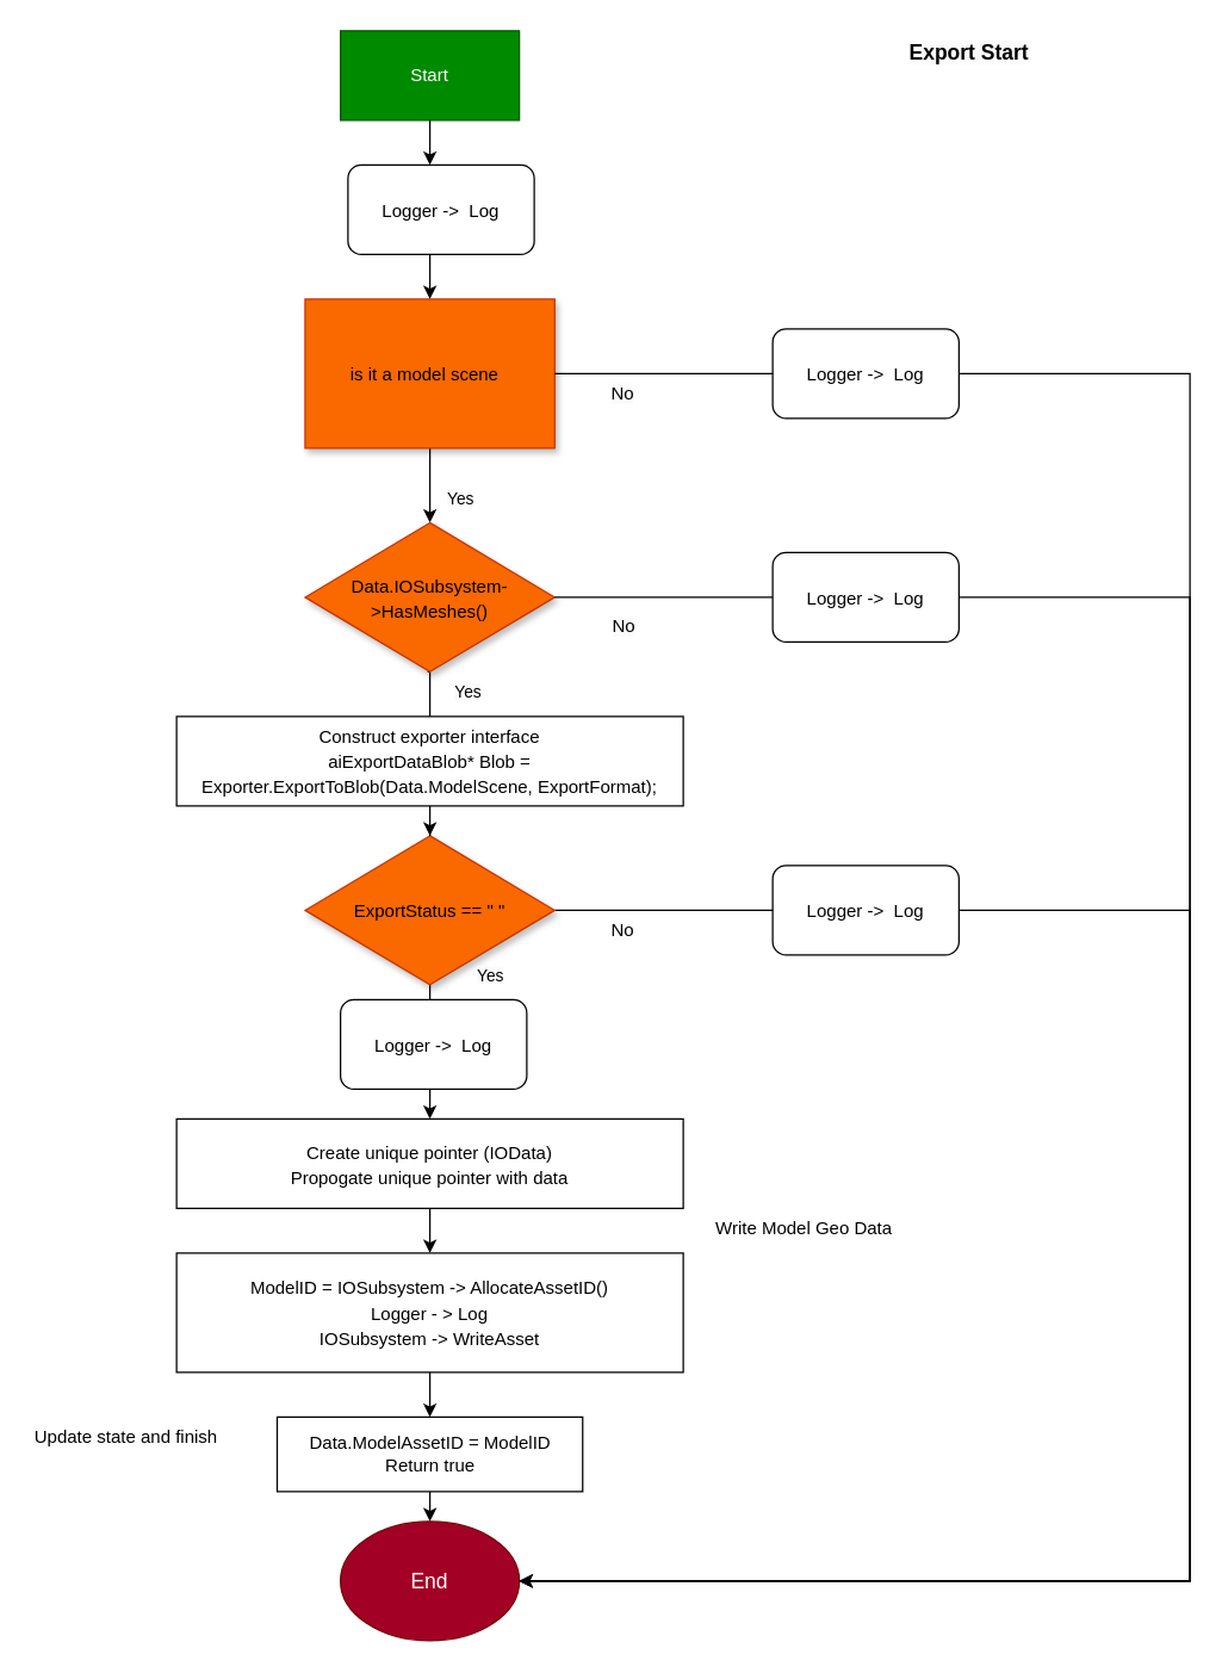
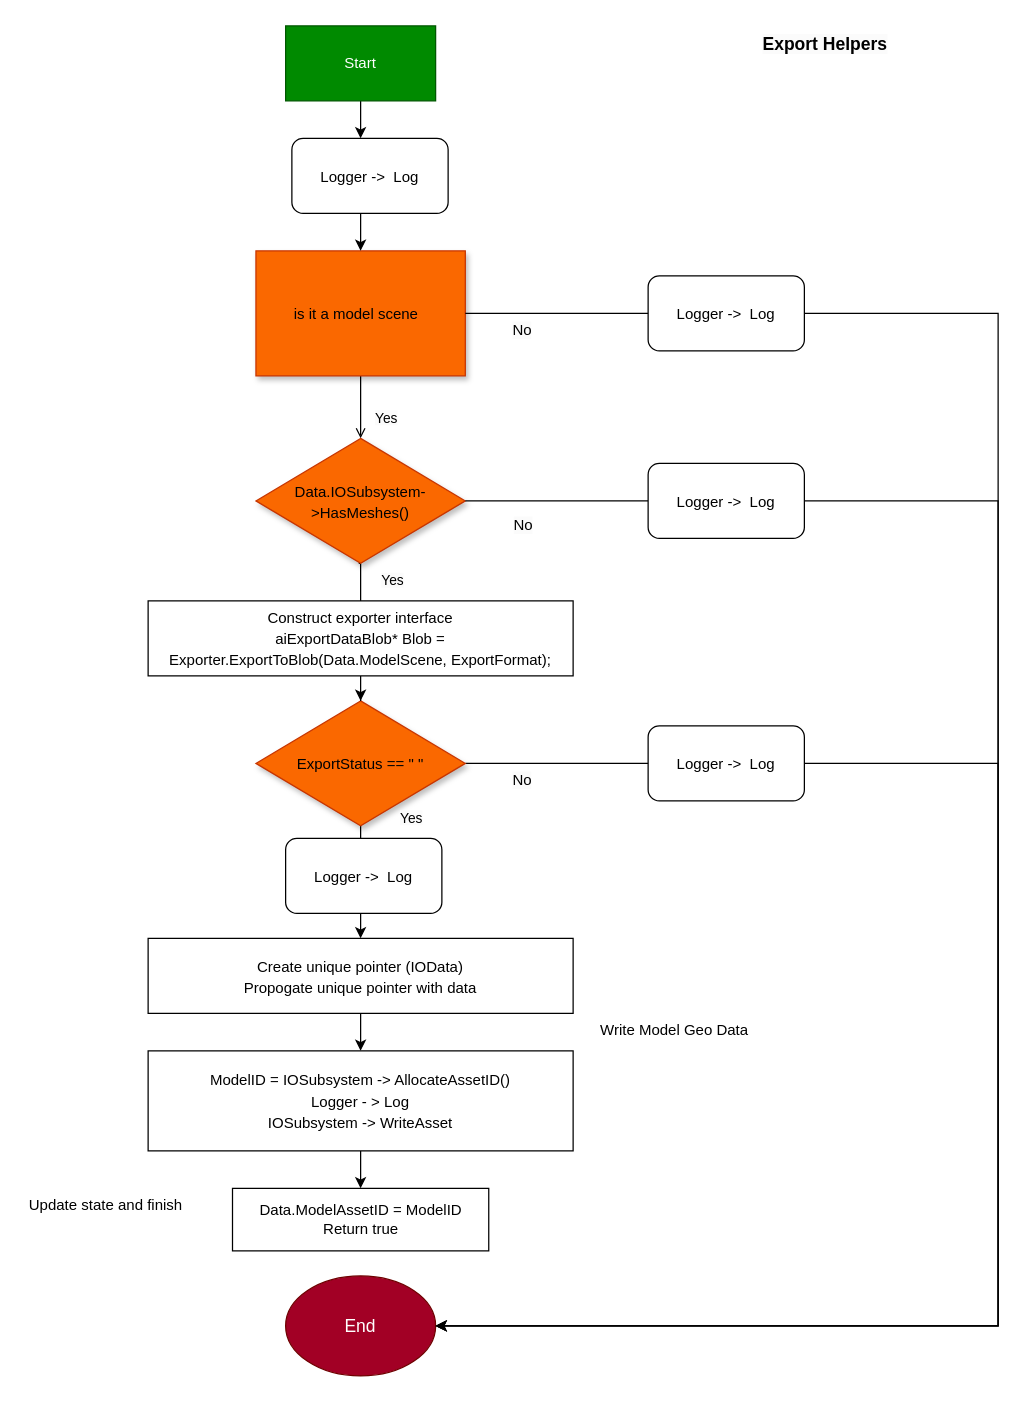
  <mxCell id="0" />
  <mxCell id="1" parent="0" />
  <mxCell id="2" style="edgeStyle=orthogonalEdgeStyle;rounded=0;orthogonalLoop=1;jettySize=auto;html=1;exitX=0.5;exitY=1;exitDx=0;exitDy=0;entryX=0.5;entryY=0;entryDx=0;entryDy=0;" edge="1" parent="1" source="3"><mxGeometry relative="1" as="geometry"><mxPoint x="288" y="110" as="targetPoint" /></mxGeometry></mxCell>
  <mxCell id="3" value="Start" style="rounded=0;whiteSpace=wrap;html=1;fontColor=#ffffff;fillColor=#008a00;strokeColor=#005700;" vertex="1" parent="1"><mxGeometry x="228" y="20" width="120" height="60" as="geometry" /></mxCell>
  <mxCell id="4" value="End" style="ellipse;whiteSpace=wrap;html=1;labelBackgroundColor=none;fontSize=14;labelBorderColor=none;fillColor=#a20025;fontColor=#ffffff;strokeColor=#6F0000;" vertex="1" parent="1"><mxGeometry x="228" y="1020" width="120" height="80" as="geometry" /></mxCell>
  <mxCell id="5" style="edgeStyle=orthogonalEdgeStyle;rounded=0;orthogonalLoop=1;jettySize=auto;html=1;entryX=1;entryY=0.5;entryDx=0;entryDy=0;startArrow=none;" edge="1" parent="1" source="33" target="4"><mxGeometry relative="1" as="geometry"><Array as="points"><mxPoint x="798" y="250" /><mxPoint x="798" y="1060" /></Array></mxGeometry></mxCell>
- <mxCell id="6" style="edgeStyle=orthogonalEdgeStyle;rounded=0;orthogonalLoop=1;jettySize=auto;html=1;exitX=0.5;exitY=1;exitDx=0;exitDy=0;entryX=0.5;entryY=0;entryDx=0;entryDy=0;fontSize=12;" edge="1" parent="1" source="7" target="15"><mxGeometry relative="1" as="geometry" /></mxCell>
+ <mxCell id="6" style="edgeStyle=orthogonalEdgeStyle;rounded=0;orthogonalLoop=1;jettySize=auto;html=1;exitX=0.5;exitY=1;exitDx=0;exitDy=0;entryX=0.5;entryY=0;entryDx=0;entryDy=0;fontSize=12;endArrow=open;" edge="1" parent="1" source="7" target="15"><mxGeometry relative="1" as="geometry" /></mxCell>
  <mxCell id="7" value="&lt;span style=&quot;font-size: 12px;&quot;&gt;is it a model scene&amp;nbsp;&amp;nbsp;&lt;/span&gt;" style="whiteSpace=wrap;html=1;labelBackgroundColor=none;fontSize=14;labelBorderColor=none;shadow=1;fillColor=#fa6800;fontColor=#000000;strokeColor=#C73500;rounded=0;" vertex="1" parent="1"><mxGeometry x="204.25" y="200" width="167.5" height="100" as="geometry" /></mxCell>
  <mxCell id="8" value="Update state and finish" style="text;whiteSpace=wrap;html=1;" vertex="1" parent="1"><mxGeometry x="20.5" y="950" width="150" height="40" as="geometry" /></mxCell>
- <mxCell id="9" style="edgeStyle=orthogonalEdgeStyle;rounded=0;orthogonalLoop=1;jettySize=auto;html=1;exitX=0.5;exitY=1;exitDx=0;exitDy=0;entryX=0.5;entryY=0;entryDx=0;entryDy=0;" edge="1" parent="1" source="10" target="4"><mxGeometry relative="1" as="geometry" /></mxCell>
  <mxCell id="10" value="&lt;div style=&quot;font-size: 12px;&quot;&gt;&lt;font style=&quot;font-size: 12px;&quot;&gt;Data.ModelAssetID = ModelID&lt;br&gt;&lt;/font&gt;&lt;/div&gt;&lt;div style=&quot;font-size: 12px;&quot;&gt;&lt;font style=&quot;font-size: 12px;&quot;&gt;Return true&lt;/font&gt;&lt;/div&gt;" style="rounded=0;whiteSpace=wrap;html=1;labelBackgroundColor=none;fontSize=14;labelBorderColor=none;" vertex="1" parent="1"><mxGeometry x="185.5" y="950" width="205" height="50" as="geometry" /></mxCell>
  <mxCell id="11" style="edgeStyle=orthogonalEdgeStyle;rounded=0;orthogonalLoop=1;jettySize=auto;html=1;exitX=0.5;exitY=1;exitDx=0;exitDy=0;entryX=0.5;entryY=0;entryDx=0;entryDy=0;fontSize=12;" edge="1" parent="1" target="7"><mxGeometry relative="1" as="geometry"><mxPoint x="288" y="170" as="sourcePoint" /></mxGeometry></mxCell>
  <mxCell id="12" value="&lt;meta charset=&quot;utf-8&quot;&gt;&lt;span style=&quot;color: rgb(0, 0, 0); font-family: Helvetica; font-size: 12px; font-style: normal; font-variant-ligatures: normal; font-variant-caps: normal; font-weight: 400; letter-spacing: normal; orphans: 2; text-align: center; text-indent: 0px; text-transform: none; widows: 2; word-spacing: 0px; -webkit-text-stroke-width: 0px; background-color: rgb(251, 251, 251); text-decoration-thickness: initial; text-decoration-style: initial; text-decoration-color: initial; float: none; display: inline !important;&quot;&gt;No&lt;/span&gt;" style="edgeStyle=orthogonalEdgeStyle;rounded=0;orthogonalLoop=1;jettySize=auto;html=1;startArrow=none;" edge="1" parent="1" source="35" target="4"><mxGeometry x="-1" y="-226" relative="1" as="geometry"><mxPoint x="368" y="1070" as="targetPoint" /><Array as="points"><mxPoint x="798" y="400" /><mxPoint x="798" y="1060" /></Array><mxPoint x="-225" y="-206" as="offset" /></mxGeometry></mxCell>
  <mxCell id="13" style="edgeStyle=orthogonalEdgeStyle;rounded=0;orthogonalLoop=1;jettySize=auto;html=1;exitX=0.5;exitY=1;exitDx=0;exitDy=0;fontSize=12;" edge="1" parent="1" source="15"><mxGeometry relative="1" as="geometry"><mxPoint x="287" y="430" as="targetPoint" /></mxGeometry></mxCell>
  <mxCell id="14" style="edgeStyle=orthogonalEdgeStyle;rounded=0;orthogonalLoop=1;jettySize=auto;html=1;exitX=0.5;exitY=1;exitDx=0;exitDy=0;fontSize=14;" edge="1" parent="1" source="15"><mxGeometry relative="1" as="geometry"><mxPoint x="288" y="530" as="targetPoint" /></mxGeometry></mxCell>
  <mxCell id="15" value="&lt;font style=&quot;font-size: 12px;&quot;&gt;Data.IOSubsystem-&amp;gt;HasMeshes()&lt;/font&gt;" style="rhombus;whiteSpace=wrap;html=1;labelBackgroundColor=none;fontSize=14;labelBorderColor=none;shadow=1;fillColor=#fa6800;fontColor=#000000;strokeColor=#C73500;" vertex="1" parent="1"><mxGeometry x="204.25" y="350" width="167.5" height="100" as="geometry" /></mxCell>
  <mxCell id="16" style="edgeStyle=orthogonalEdgeStyle;rounded=0;orthogonalLoop=1;jettySize=auto;html=1;fontSize=12;entryX=1;entryY=0.5;entryDx=0;entryDy=0;" edge="1" parent="1" source="18" target="4"><mxGeometry relative="1" as="geometry"><mxPoint x="338" y="1060" as="targetPoint" /><Array as="points"><mxPoint x="798" y="610" /><mxPoint x="798" y="1060" /></Array></mxGeometry></mxCell>
  <mxCell id="17" style="edgeStyle=orthogonalEdgeStyle;rounded=0;orthogonalLoop=1;jettySize=auto;html=1;exitX=0.5;exitY=1;exitDx=0;exitDy=0;entryX=0.5;entryY=0;entryDx=0;entryDy=0;fontSize=12;" edge="1" parent="1" source="18" target="27"><mxGeometry relative="1" as="geometry" /></mxCell>
  <mxCell id="18" value="&lt;span style=&quot;font-size: 12px;&quot;&gt;ExportStatus == &quot; &quot;&lt;/span&gt;" style="rhombus;whiteSpace=wrap;html=1;labelBackgroundColor=none;fontSize=14;labelBorderColor=none;shadow=1;fillColor=#fa6800;fontColor=#000000;strokeColor=#C73500;" vertex="1" parent="1"><mxGeometry x="204.25" y="560" width="167.5" height="100" as="geometry" /></mxCell>
- <mxCell id="19" value="&lt;span style=&quot;color: rgb(0, 0, 0); font-family: Helvetica; font-size: 14px; font-style: normal; font-variant-ligatures: normal; font-variant-caps: normal; letter-spacing: normal; orphans: 2; text-align: left; text-indent: 0px; text-transform: none; widows: 2; word-spacing: 0px; -webkit-text-stroke-width: 0px; background-color: rgb(251, 251, 251); text-decoration-thickness: initial; text-decoration-style: initial; text-decoration-color: initial; float: none; display: inline !important;&quot;&gt;&lt;b&gt;Export Start&lt;br&gt;&lt;/b&gt;&lt;br&gt;&lt;/span&gt;" style="text;whiteSpace=wrap;html=1;" vertex="1" parent="1"><mxGeometry x="608" y="20" width="130" height="40" as="geometry" /></mxCell>
+ <mxCell id="19" value="&lt;span style=&quot;color: rgb(0, 0, 0); font-family: Helvetica; font-size: 14px; font-style: normal; font-variant-ligatures: normal; font-variant-caps: normal; letter-spacing: normal; orphans: 2; text-align: left; text-indent: 0px; text-transform: none; widows: 2; word-spacing: 0px; -webkit-text-stroke-width: 0px; background-color: rgb(251, 251, 251); text-decoration-thickness: initial; text-decoration-style: initial; text-decoration-color: initial; float: none; display: inline !important;&quot;&gt;&lt;b&gt;Export Helpers&lt;br&gt;&lt;/b&gt;&lt;br&gt;&lt;/span&gt;" style="text;whiteSpace=wrap;html=1;" vertex="1" parent="1"><mxGeometry x="608" y="20" width="130" height="40" as="geometry" /></mxCell>
  <mxCell id="20" value="&lt;meta charset=&quot;utf-8&quot;&gt;&lt;span style=&quot;color: rgb(0, 0, 0); font-family: Helvetica; font-size: 12px; font-style: normal; font-variant-ligatures: normal; font-variant-caps: normal; font-weight: 400; letter-spacing: normal; orphans: 2; text-align: center; text-indent: 0px; text-transform: none; widows: 2; word-spacing: 0px; -webkit-text-stroke-width: 0px; background-color: rgb(251, 251, 251); text-decoration-thickness: initial; text-decoration-style: initial; text-decoration-color: initial; float: none; display: inline !important;&quot;&gt;No&lt;/span&gt;" style="text;whiteSpace=wrap;html=1;" vertex="1" parent="1"><mxGeometry x="408" y="250" width="50" height="40" as="geometry" /></mxCell>
  <mxCell id="21" value="&lt;meta charset=&quot;utf-8&quot;&gt;&lt;span style=&quot;color: rgb(0, 0, 0); font-family: Helvetica; font-size: 11px; font-style: normal; font-variant-ligatures: normal; font-variant-caps: normal; font-weight: 400; letter-spacing: normal; orphans: 2; text-align: center; text-indent: 0px; text-transform: none; widows: 2; word-spacing: 0px; -webkit-text-stroke-width: 0px; background-color: rgb(251, 251, 251); text-decoration-thickness: initial; text-decoration-style: initial; text-decoration-color: initial; float: none; display: inline !important;&quot;&gt;Yes&lt;/span&gt;" style="text;whiteSpace=wrap;html=1;fontSize=12;" vertex="1" parent="1"><mxGeometry x="303" y="450" width="50" height="40" as="geometry" /></mxCell>
  <mxCell id="22" value="&lt;meta charset=&quot;utf-8&quot;&gt;&lt;span style=&quot;color: rgb(0, 0, 0); font-family: Helvetica; font-size: 11px; font-style: normal; font-variant-ligatures: normal; font-variant-caps: normal; font-weight: 400; letter-spacing: normal; orphans: 2; text-align: center; text-indent: 0px; text-transform: none; widows: 2; word-spacing: 0px; -webkit-text-stroke-width: 0px; background-color: rgb(251, 251, 251); text-decoration-thickness: initial; text-decoration-style: initial; text-decoration-color: initial; float: none; display: inline !important;&quot;&gt;Yes&lt;/span&gt;" style="text;whiteSpace=wrap;html=1;fontSize=12;" vertex="1" parent="1"><mxGeometry x="298" y="320" width="50" height="40" as="geometry" /></mxCell>
  <mxCell id="23" style="edgeStyle=orthogonalEdgeStyle;rounded=0;orthogonalLoop=1;jettySize=auto;html=1;entryX=0.5;entryY=0;entryDx=0;entryDy=0;fontSize=12;" edge="1" parent="1" source="24" target="18"><mxGeometry relative="1" as="geometry" /></mxCell>
  <mxCell id="24" value="&lt;span style=&quot;font-size: 12px;&quot;&gt;&lt;font style=&quot;font-size: 12px;&quot;&gt;Construct exporter interface&lt;br&gt;&lt;span style=&quot;&quot;&gt;aiExportDataBlob* Blob = Exporter.ExportToBlob(Data.ModelScene, ExportFormat);&lt;/span&gt;&lt;br&gt;&lt;/font&gt;&lt;/span&gt;" style="rounded=0;whiteSpace=wrap;html=1;labelBackgroundColor=none;fontSize=14;labelBorderColor=none;" vertex="1" parent="1"><mxGeometry x="118" y="480" width="340" height="60" as="geometry" /></mxCell>
  <mxCell id="25" value="Write Model Geo Data" style="text;whiteSpace=wrap;html=1;" vertex="1" parent="1"><mxGeometry x="478" y="810" width="150" height="40" as="geometry" /></mxCell>
  <mxCell id="26" style="edgeStyle=orthogonalEdgeStyle;rounded=0;orthogonalLoop=1;jettySize=auto;html=1;exitX=0.5;exitY=1;exitDx=0;exitDy=0;entryX=0.5;entryY=0;entryDx=0;entryDy=0;fontSize=12;" edge="1" parent="1" source="27" target="29"><mxGeometry relative="1" as="geometry" /></mxCell>
  <mxCell id="27" value="&lt;span style=&quot;font-size: 12px;&quot;&gt;&lt;font style=&quot;font-size: 12px;&quot;&gt;&lt;span style=&quot;&quot;&gt;Create unique pointer (IOData)&lt;br&gt;&lt;/span&gt;Propogate unique pointer with data&lt;br&gt;&lt;/font&gt;&lt;/span&gt;" style="rounded=0;whiteSpace=wrap;html=1;labelBackgroundColor=none;fontSize=14;labelBorderColor=none;" vertex="1" parent="1"><mxGeometry x="118" y="750" width="340" height="60" as="geometry" /></mxCell>
  <mxCell id="28" style="edgeStyle=orthogonalEdgeStyle;rounded=0;orthogonalLoop=1;jettySize=auto;html=1;exitX=0.5;exitY=1;exitDx=0;exitDy=0;entryX=0.5;entryY=0;entryDx=0;entryDy=0;fontSize=12;" edge="1" parent="1" source="29" target="10"><mxGeometry relative="1" as="geometry" /></mxCell>
  <mxCell id="29" value="&lt;span style=&quot;font-size: 12px;&quot;&gt;&lt;font style=&quot;font-size: 12px;&quot;&gt;ModelID = IOSubsystem -&amp;gt; AllocateAssetID()&lt;br&gt;Logger - &amp;gt; Log&lt;br&gt;IOSubsystem -&amp;gt; WriteAsset&lt;br&gt;&lt;/font&gt;&lt;/span&gt;" style="rounded=0;whiteSpace=wrap;html=1;labelBackgroundColor=none;fontSize=14;labelBorderColor=none;" vertex="1" parent="1"><mxGeometry x="118" y="840" width="340" height="80" as="geometry" /></mxCell>
  <mxCell id="30" value="&lt;meta charset=&quot;utf-8&quot;&gt;&lt;span style=&quot;color: rgb(0, 0, 0); font-family: Helvetica; font-size: 12px; font-style: normal; font-variant-ligatures: normal; font-variant-caps: normal; font-weight: 400; letter-spacing: normal; orphans: 2; text-align: center; text-indent: 0px; text-transform: none; widows: 2; word-spacing: 0px; -webkit-text-stroke-width: 0px; background-color: rgb(251, 251, 251); text-decoration-thickness: initial; text-decoration-style: initial; text-decoration-color: initial; float: none; display: inline !important;&quot;&gt;No&lt;/span&gt;" style="text;whiteSpace=wrap;html=1;" vertex="1" parent="1"><mxGeometry x="408" y="610" width="50" height="40" as="geometry" /></mxCell>
  <mxCell id="31" value="&lt;font style=&quot;font-size: 12px;&quot;&gt;Logger -&amp;gt;&amp;nbsp; Log&lt;/font&gt;" style="rounded=1;whiteSpace=wrap;html=1;labelBackgroundColor=none;fontSize=14;spacing=1;labelBorderColor=none;" vertex="1" parent="1"><mxGeometry x="233" y="110" width="125" height="60" as="geometry" /></mxCell>
  <mxCell id="32" value="" style="edgeStyle=orthogonalEdgeStyle;rounded=0;orthogonalLoop=1;jettySize=auto;html=1;entryX=1;entryY=0.5;entryDx=0;entryDy=0;endArrow=none;" edge="1" parent="1" source="7" target="33"><mxGeometry relative="1" as="geometry"><mxPoint x="371.75" y="250" as="sourcePoint" /><mxPoint x="348" y="1060" as="targetPoint" /><Array as="points"><mxPoint x="568" y="250" /><mxPoint x="568" y="250" /></Array></mxGeometry></mxCell>
  <mxCell id="33" value="&lt;font style=&quot;font-size: 12px;&quot;&gt;Logger -&amp;gt;&amp;nbsp; Log&lt;/font&gt;" style="rounded=1;whiteSpace=wrap;html=1;labelBackgroundColor=none;fontSize=14;spacing=1;labelBorderColor=none;" vertex="1" parent="1"><mxGeometry x="518" y="220" width="125" height="60" as="geometry" /></mxCell>
  <mxCell id="34" value="" style="edgeStyle=orthogonalEdgeStyle;rounded=0;orthogonalLoop=1;jettySize=auto;html=1;endArrow=none;" edge="1" parent="1" source="15" target="35"><mxGeometry x="-0.9" y="-20" relative="1" as="geometry"><mxPoint x="371.75" y="400" as="sourcePoint" /><mxPoint x="348" y="1060" as="targetPoint" /><Array as="points" /><mxPoint as="offset" /></mxGeometry></mxCell>
  <mxCell id="35" value="&lt;font style=&quot;font-size: 12px;&quot;&gt;Logger -&amp;gt;&amp;nbsp; Log&lt;/font&gt;" style="rounded=1;whiteSpace=wrap;html=1;labelBackgroundColor=none;fontSize=14;spacing=1;labelBorderColor=none;" vertex="1" parent="1"><mxGeometry x="518" y="370" width="125" height="60" as="geometry" /></mxCell>
  <mxCell id="36" value="&lt;font style=&quot;font-size: 12px;&quot;&gt;Logger -&amp;gt;&amp;nbsp; Log&lt;/font&gt;" style="rounded=1;whiteSpace=wrap;html=1;labelBackgroundColor=none;fontSize=14;spacing=1;labelBorderColor=none;" vertex="1" parent="1"><mxGeometry x="518" y="580" width="125" height="60" as="geometry" /></mxCell>
  <mxCell id="37" value="&lt;font style=&quot;font-size: 12px;&quot;&gt;Logger -&amp;gt;&amp;nbsp; Log&lt;/font&gt;" style="rounded=1;whiteSpace=wrap;html=1;labelBackgroundColor=none;fontSize=14;spacing=1;labelBorderColor=none;" vertex="1" parent="1"><mxGeometry x="228" y="670" width="125" height="60" as="geometry" /></mxCell>
  <mxCell id="38" value="&lt;meta charset=&quot;utf-8&quot;&gt;&lt;span style=&quot;color: rgb(0, 0, 0); font-family: Helvetica; font-size: 11px; font-style: normal; font-variant-ligatures: normal; font-variant-caps: normal; font-weight: 400; letter-spacing: normal; orphans: 2; text-align: center; text-indent: 0px; text-transform: none; widows: 2; word-spacing: 0px; -webkit-text-stroke-width: 0px; background-color: rgb(251, 251, 251); text-decoration-thickness: initial; text-decoration-style: initial; text-decoration-color: initial; float: none; display: inline !important;&quot;&gt;Yes&lt;/span&gt;" style="text;whiteSpace=wrap;html=1;fontSize=12;" vertex="1" parent="1"><mxGeometry x="318" y="640" width="50" height="40" as="geometry" /></mxCell>
